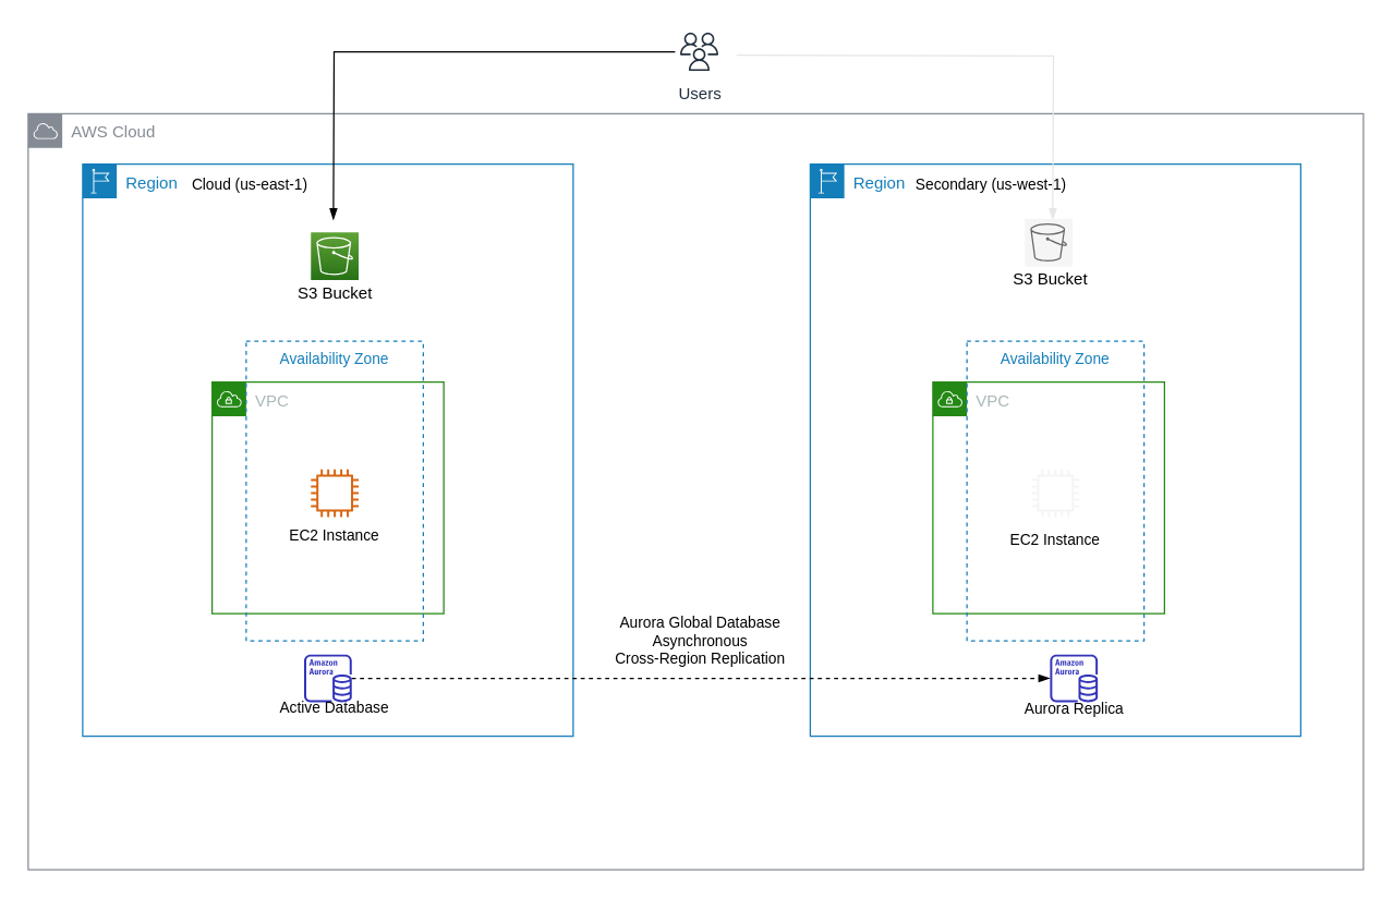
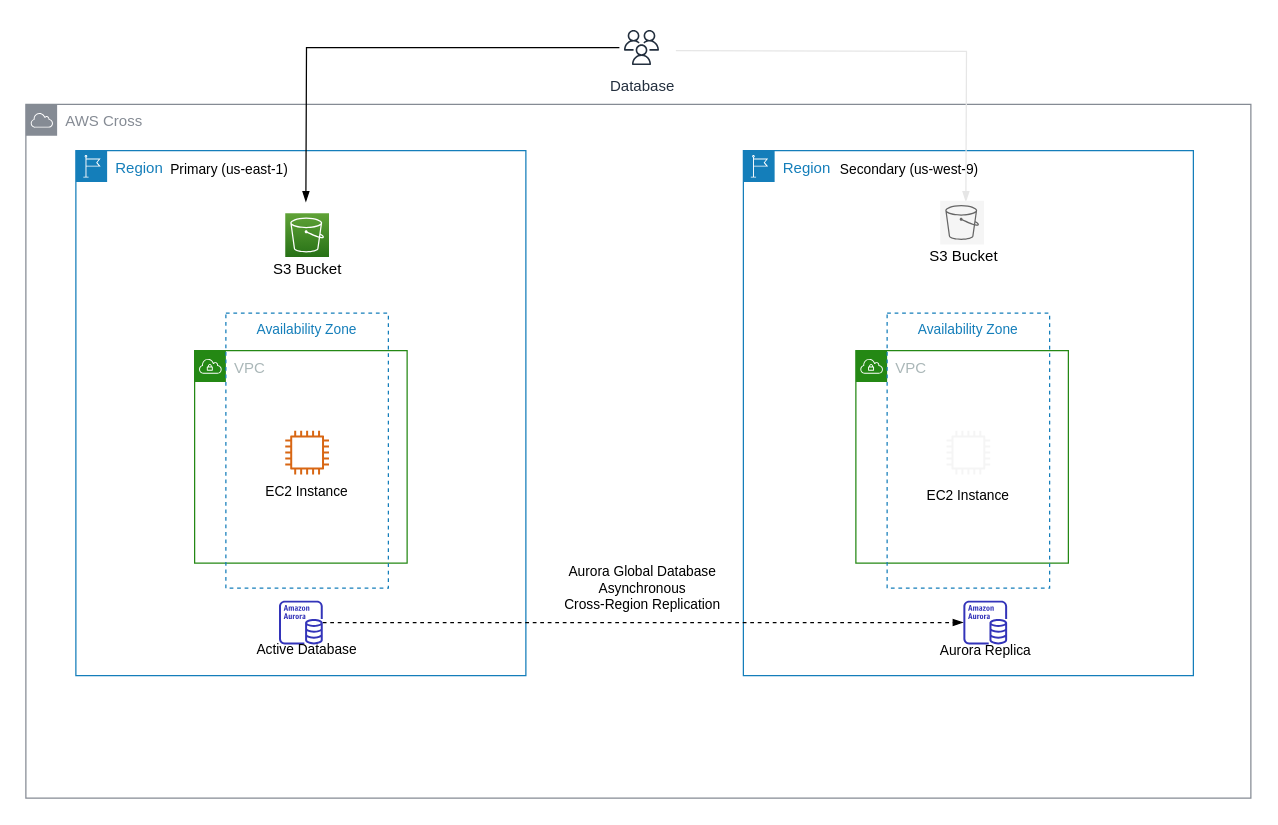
  <mxCell id="0" />
  <mxCell id="1" parent="0" />
  <mxCell id="2" value="Region" style="points=[[0,0],[0.25,0],[0.5,0],[0.75,0],[1,0],[1,0.25],[1,0.5],[1,0.75],[1,1],[0.75,1],[0.5,1],[0.25,1],[0,1],[0,0.75],[0,0.5],[0,0.25]];outlineConnect=0;gradientColor=none;html=1;whiteSpace=wrap;fontSize=12;fontStyle=0;shape=mxgraph.aws4.group;grIcon=mxgraph.aws4.group_region;strokeColor=#147EBA;fillColor=none;verticalAlign=top;align=left;spacingLeft=30;fontColor=#147EBA;dashed=0;" parent="1" vertex="1"><mxGeometry x="594" y="120" width="360" height="420" as="geometry" /></mxCell>
  <mxCell id="3" value="Region" style="points=[[0,0],[0.25,0],[0.5,0],[0.75,0],[1,0],[1,0.25],[1,0.5],[1,0.75],[1,1],[0.75,1],[0.5,1],[0.25,1],[0,1],[0,0.75],[0,0.5],[0,0.25]];outlineConnect=0;gradientColor=none;html=1;whiteSpace=wrap;fontSize=12;fontStyle=0;shape=mxgraph.aws4.group;grIcon=mxgraph.aws4.group_region;strokeColor=#147EBA;fillColor=none;verticalAlign=top;align=left;spacingLeft=30;fontColor=#147EBA;dashed=0;" parent="1" vertex="1"><mxGeometry x="60" y="120" width="360" height="420" as="geometry" /></mxCell>
- <mxCell id="4" value="AWS Cloud" style="outlineConnect=0;gradientColor=none;html=1;whiteSpace=wrap;fontSize=12;fontStyle=0;shape=mxgraph.aws4.group;grIcon=mxgraph.aws4.group_aws_cloud;strokeColor=#858B94;fillColor=none;verticalAlign=top;align=left;spacingLeft=30;fontColor=#858B94;dashed=0;" parent="1" vertex="1"><mxGeometry x="20" y="83" width="980" height="555" as="geometry" /></mxCell>
- <mxCell id="5" value="Cloud (us-east-1)" style="text;html=1;strokeColor=none;fillColor=none;align=center;verticalAlign=middle;whiteSpace=wrap;rounded=0;fontSize=11;" parent="1" vertex="1"><mxGeometry x="132.5" y="120" width="100" height="30" as="geometry" /></mxCell>
- <mxCell id="6" value="Secondary (us-west-1)" style="text;html=1;strokeColor=none;fillColor=none;align=center;verticalAlign=middle;whiteSpace=wrap;rounded=0;fontSize=11;" parent="1" vertex="1"><mxGeometry x="667" y="120" width="120" height="30" as="geometry" /></mxCell>
+ <mxCell id="4" value="AWS Cross" style="outlineConnect=0;gradientColor=none;html=1;whiteSpace=wrap;fontSize=12;fontStyle=0;shape=mxgraph.aws4.group;grIcon=mxgraph.aws4.group_aws_cloud;strokeColor=#858B94;fillColor=none;verticalAlign=top;align=left;spacingLeft=30;fontColor=#858B94;dashed=0;" parent="1" vertex="1"><mxGeometry x="20" y="83" width="980" height="555" as="geometry" /></mxCell>
+ <mxCell id="5" value="Primary (us-east-1)" style="text;html=1;strokeColor=none;fillColor=none;align=center;verticalAlign=middle;whiteSpace=wrap;rounded=0;fontSize=11;" parent="1" vertex="1"><mxGeometry x="132.5" y="120" width="100" height="30" as="geometry" /></mxCell>
+ <mxCell id="6" value="Secondary (us-west-9)" style="text;html=1;strokeColor=none;fillColor=none;align=center;verticalAlign=middle;whiteSpace=wrap;rounded=0;fontSize=11;" parent="1" vertex="1"><mxGeometry x="667" y="120" width="120" height="30" as="geometry" /></mxCell>
  <mxCell id="7" value="" style="edgeStyle=orthogonalEdgeStyle;rounded=0;orthogonalLoop=1;jettySize=auto;html=1;endArrow=blockThin;endFill=1;fontSize=11;dashed=1;" parent="1" source="15" target="21" edge="1"><mxGeometry relative="1" as="geometry" /></mxCell>
  <mxCell id="8" value="Aurora Global Database&lt;br&gt;Asynchronous &lt;br&gt;Cross-Region Replication" style="text;html=1;align=center;verticalAlign=middle;resizable=0;points=[];autosize=1;fontSize=11;" parent="1" vertex="1"><mxGeometry x="442.5" y="450" width="140" height="40" as="geometry" /></mxCell>
  <mxCell id="9" value="" style="edgeStyle=orthogonalEdgeStyle;rounded=0;orthogonalLoop=1;jettySize=auto;html=1;endArrow=blockThin;endFill=1;fontSize=11;" parent="1" source="27" edge="1"><mxGeometry relative="1" as="geometry"><mxPoint x="244" y="161" as="targetPoint" /><mxPoint x="490" y="90" as="sourcePoint" /></mxGeometry></mxCell>
  <mxCell id="10" value="" style="edgeStyle=orthogonalEdgeStyle;rounded=0;orthogonalLoop=1;jettySize=auto;html=1;endArrow=blockThin;endFill=1;fontSize=11;strokeColor=#e6e6e6;" parent="1" edge="1"><mxGeometry relative="1" as="geometry"><mxPoint x="772" y="161" as="targetPoint" /><mxPoint x="540" y="40" as="sourcePoint" /></mxGeometry></mxCell>
  <mxCell id="11" value="VPC" style="points=[[0,0],[0.25,0],[0.5,0],[0.75,0],[1,0],[1,0.25],[1,0.5],[1,0.75],[1,1],[0.75,1],[0.5,1],[0.25,1],[0,1],[0,0.75],[0,0.5],[0,0.25]];outlineConnect=0;gradientColor=none;html=1;whiteSpace=wrap;fontSize=12;fontStyle=0;shape=mxgraph.aws4.group;grIcon=mxgraph.aws4.group_vpc;strokeColor=#248814;fillColor=none;verticalAlign=top;align=left;spacingLeft=30;fontColor=#AAB7B8;dashed=0;" parent="1" vertex="1"><mxGeometry x="155" y="280" width="170" height="170" as="geometry" /></mxCell>
  <mxCell id="12" value="Availability Zone" style="fillColor=none;strokeColor=#147EBA;dashed=1;verticalAlign=top;fontStyle=0;fontColor=#147EBA;fontSize=11;" parent="1" vertex="1"><mxGeometry x="180" y="250" width="130" height="220" as="geometry" /></mxCell>
  <mxCell id="13" value="" style="outlineConnect=0;fontColor=#232F3E;gradientColor=none;fillColor=#D86613;strokeColor=none;dashed=0;verticalLabelPosition=bottom;verticalAlign=top;align=center;html=1;fontSize=12;fontStyle=0;aspect=fixed;pointerEvents=1;shape=mxgraph.aws4.instance2;" parent="1" vertex="1"><mxGeometry x="227.5" y="344" width="35" height="35" as="geometry" /></mxCell>
  <mxCell id="14" value="EC2 Instance" style="text;html=1;strokeColor=none;fillColor=none;align=center;verticalAlign=middle;whiteSpace=wrap;rounded=0;fontSize=11;" parent="1" vertex="1"><mxGeometry x="195" y="383" width="100" height="20" as="geometry" /></mxCell>
  <mxCell id="15" value="" style="outlineConnect=0;fontColor=#232F3E;gradientColor=none;fillColor=#3334B9;strokeColor=none;dashed=0;verticalLabelPosition=bottom;verticalAlign=top;align=center;html=1;fontSize=12;fontStyle=0;aspect=fixed;pointerEvents=1;shape=mxgraph.aws4.aurora_instance;labelBackgroundColor=#ffffff;" parent="1" vertex="1"><mxGeometry x="222.5" y="480" width="35" height="35" as="geometry" /></mxCell>
  <mxCell id="16" value="Active Database" style="text;html=1;strokeColor=none;fillColor=none;align=center;verticalAlign=middle;whiteSpace=wrap;rounded=0;fontSize=11;" parent="1" vertex="1"><mxGeometry x="195" y="509" width="100" height="20" as="geometry" /></mxCell>
  <mxCell id="17" value="VPC" style="points=[[0,0],[0.25,0],[0.5,0],[0.75,0],[1,0],[1,0.25],[1,0.5],[1,0.75],[1,1],[0.75,1],[0.5,1],[0.25,1],[0,1],[0,0.75],[0,0.5],[0,0.25]];outlineConnect=0;gradientColor=none;html=1;whiteSpace=wrap;fontSize=12;fontStyle=0;shape=mxgraph.aws4.group;grIcon=mxgraph.aws4.group_vpc;strokeColor=#248814;fillColor=none;verticalAlign=top;align=left;spacingLeft=30;fontColor=#AAB7B8;dashed=0;" parent="1" vertex="1"><mxGeometry x="684" y="280" width="170" height="170" as="geometry" /></mxCell>
  <mxCell id="18" value="Availability Zone" style="fillColor=none;strokeColor=#147EBA;dashed=1;verticalAlign=top;fontStyle=0;fontColor=#147EBA;fontSize=11;" parent="1" vertex="1"><mxGeometry x="709" y="250" width="130" height="220" as="geometry" /></mxCell>
  <mxCell id="19" value="EC2 Instance" style="text;html=1;strokeColor=none;fillColor=none;align=center;verticalAlign=middle;whiteSpace=wrap;rounded=0;fontSize=11;" parent="1" vertex="1"><mxGeometry x="724" y="386" width="100" height="20" as="geometry" /></mxCell>
  <mxCell id="20" value="Aurora Replica" style="text;html=1;strokeColor=none;fillColor=none;align=center;verticalAlign=middle;whiteSpace=wrap;rounded=0;fontSize=11;" parent="1" vertex="1"><mxGeometry x="737.5" y="510" width="100" height="20" as="geometry" /></mxCell>
  <mxCell id="21" value="" style="outlineConnect=0;fontColor=#232F3E;gradientColor=none;fillColor=#3334B9;strokeColor=none;dashed=0;verticalLabelPosition=bottom;verticalAlign=top;align=center;html=1;fontSize=12;fontStyle=0;aspect=fixed;pointerEvents=1;shape=mxgraph.aws4.aurora_instance;labelBackgroundColor=#ffffff;" parent="1" vertex="1"><mxGeometry x="770" y="480" width="35" height="35" as="geometry" /></mxCell>
  <mxCell id="22" value="" style="outlineConnect=0;fontColor=#333333;fillColor=#f5f5f5;strokeColor=#666666;dashed=0;verticalLabelPosition=bottom;verticalAlign=top;align=center;html=1;fontSize=12;fontStyle=0;aspect=fixed;pointerEvents=1;shape=mxgraph.aws4.instance2;" parent="1" vertex="1"><mxGeometry x="756.5" y="344" width="35" height="35" as="geometry" /></mxCell>
  <mxCell id="23" value="" style="outlineConnect=0;fontColor=#232F3E;gradientColor=#60A337;gradientDirection=north;fillColor=#277116;strokeColor=#ffffff;dashed=0;verticalLabelPosition=bottom;verticalAlign=top;align=center;html=1;fontSize=12;fontStyle=0;aspect=fixed;shape=mxgraph.aws4.resourceIcon;resIcon=mxgraph.aws4.s3;" parent="1" vertex="1"><mxGeometry x="227.5" y="170" width="35" height="35" as="geometry" /></mxCell>
  <mxCell id="24" value="S3 Bucket" style="text;html=1;align=center;verticalAlign=middle;resizable=0;points=[];autosize=1;" parent="1" vertex="1"><mxGeometry x="210" y="205" width="70" height="20" as="geometry" /></mxCell>
  <mxCell id="25" value="" style="outlineConnect=0;fontColor=#333333;gradientDirection=north;fillColor=#f5f5f5;strokeColor=#666666;dashed=0;verticalLabelPosition=bottom;verticalAlign=top;align=center;html=1;fontSize=12;fontStyle=0;aspect=fixed;shape=mxgraph.aws4.resourceIcon;resIcon=mxgraph.aws4.s3;" parent="1" vertex="1"><mxGeometry x="751.5" y="160" width="35" height="35" as="geometry" /></mxCell>
  <mxCell id="26" value="S3 Bucket" style="text;html=1;align=center;verticalAlign=middle;resizable=0;points=[];autosize=1;" parent="1" vertex="1"><mxGeometry x="735" y="195" width="70" height="20" as="geometry" /></mxCell>
- <mxCell id="27" value="Users" style="outlineConnect=0;fontColor=#232F3E;gradientColor=none;strokeColor=#232F3E;fillColor=#ffffff;dashed=0;verticalLabelPosition=bottom;verticalAlign=top;align=center;html=1;fontSize=12;fontStyle=0;aspect=fixed;shape=mxgraph.aws4.resourceIcon;resIcon=mxgraph.aws4.users;" parent="1" vertex="1"><mxGeometry x="495" y="20" width="35" height="35" as="geometry" /></mxCell>
+ <mxCell id="27" value="Database" style="outlineConnect=0;fontColor=#232F3E;gradientColor=none;strokeColor=#232F3E;fillColor=#ffffff;dashed=0;verticalLabelPosition=bottom;verticalAlign=top;align=center;html=1;fontSize=12;fontStyle=0;aspect=fixed;shape=mxgraph.aws4.resourceIcon;resIcon=mxgraph.aws4.users;" parent="1" vertex="1"><mxGeometry x="495" y="20" width="35" height="35" as="geometry" /></mxCell>
